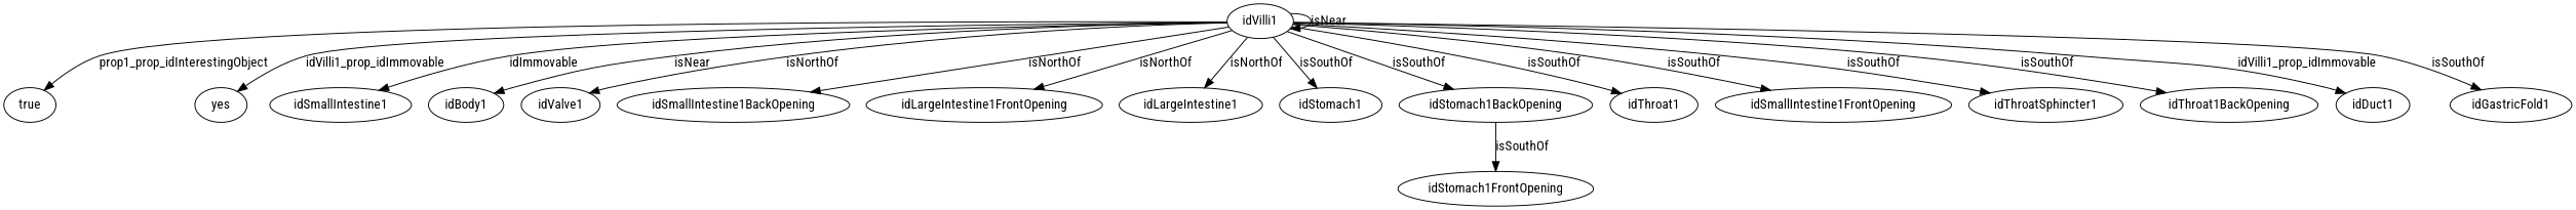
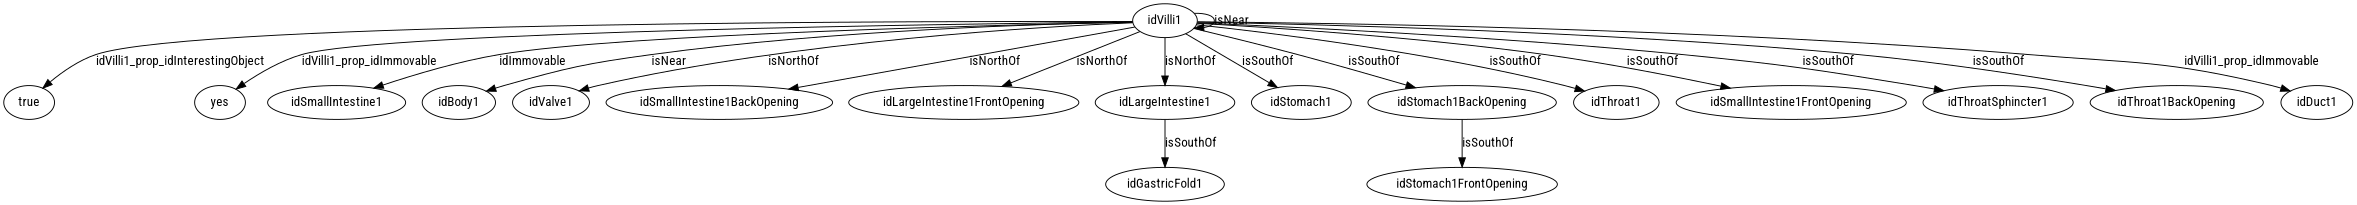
  digraph {
    fontname="Roboto Condensed"
    node [fontname="Roboto Condensed" node_type=entity_node]
    edge [edge_type=relationship fontname="Roboto Condensed"]
    idVilli1
    true [node_type=property_node]
    yes [node_type=property_node]
    idSmallIntestine1
    idBody1
    idValve1
    idSmallIntestine1BackOpening
    idLargeIntestine1FrontOpening
    idLargeIntestine1
    idStomach1
    idStomach1BackOpening
    idThroat1
    idSmallIntestine1FrontOpening
    idThroatSphincter1
    idThroat1BackOpening
    idDuct1
    idGastricFold1
    idStomach1FrontOpening
    idVilli1 -> idVilli1 [label=isNear]
-   idVilli1 -> true [edge_type=property label=prop1_prop_idInterestingObject]
+   idVilli1 -> true [edge_type=property label=idVilli1_prop_idInterestingObject]
    idVilli1 -> yes [edge_type=property label=idVilli1_prop_idImmovable]
    idVilli1 -> idSmallIntestine1 [label=idImmovable]
    idVilli1 -> idBody1 [label=isNear]
    idVilli1 -> idValve1 [label=isNorthOf]
    idVilli1 -> idSmallIntestine1BackOpening [label=isNorthOf]
    idVilli1 -> idLargeIntestine1FrontOpening [label=isNorthOf]
    idVilli1 -> idLargeIntestine1 [label=isNorthOf]
    idVilli1 -> idStomach1 [label=isSouthOf]
    idVilli1 -> idStomach1BackOpening [label=isSouthOf]
    idVilli1 -> idThroat1 [label=isSouthOf]
    idVilli1 -> idSmallIntestine1FrontOpening [label=isSouthOf]
    idVilli1 -> idThroatSphincter1 [label=isSouthOf]
    idVilli1 -> idThroat1BackOpening [label=isSouthOf]
    idVilli1 -> idDuct1 [label=idVilli1_prop_idImmovable]
-   idVilli1 -> idGastricFold1 [label=isSouthOf]
+   idLargeIntestine1 -> idGastricFold1 [label=isSouthOf]
    idStomach1BackOpening -> idStomach1FrontOpening [label=isSouthOf]
  }
